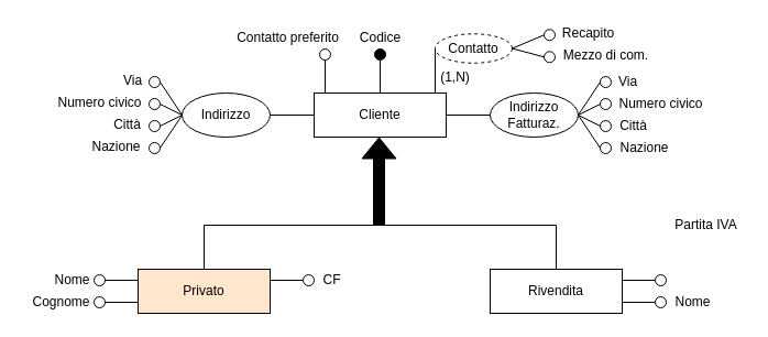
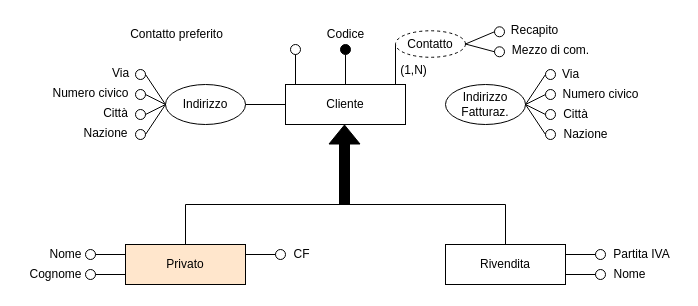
  <mxCell id="0" />
  <mxCell id="1" parent="0" />
  <mxCell id="2" value="Cliente" style="rounded=0;whiteSpace=wrap;html=1;strokeWidth=1;perimeterSpacing=0;" parent="1" vertex="1"><mxGeometry x="285" y="84" width="120" height="40" as="geometry" /></mxCell>
  <mxCell id="3" value="" style="endArrow=none;html=1;rounded=0;fillColor=#000000;entryX=0.166;entryY=0;entryDx=0;entryDy=0;entryPerimeter=0;exitX=0.5;exitY=1;exitDx=0;exitDy=0;" parent="1" source="4" edge="1"><mxGeometry width="50" height="50" relative="1" as="geometry"><mxPoint x="345.08" y="64" as="sourcePoint" /><mxPoint x="345" y="84" as="targetPoint" /></mxGeometry></mxCell>
  <mxCell id="4" value="" style="ellipse;whiteSpace=wrap;html=1;aspect=fixed;strokeWidth=1;fillColor=#000000;" parent="1" vertex="1"><mxGeometry x="340" y="44" width="10" height="10" as="geometry" /></mxCell>
  <mxCell id="5" value="Codice" style="text;html=1;align=center;verticalAlign=middle;resizable=0;points=[];autosize=1;strokeColor=none;fillColor=none;" parent="1" vertex="1"><mxGeometry x="320" y="24" width="50" height="20" as="geometry" /></mxCell>
  <mxCell id="6" value="" style="endArrow=none;html=1;rounded=0;fillColor=#000000;entryX=0.166;entryY=0;entryDx=0;entryDy=0;entryPerimeter=0;exitX=0;exitY=0.5;exitDx=0;exitDy=0;" parent="1" source="59" edge="1"><mxGeometry width="50" height="50" relative="1" as="geometry"><mxPoint x="395" y="54" as="sourcePoint" /><mxPoint x="395" y="84" as="targetPoint" /></mxGeometry></mxCell>
  <mxCell id="7" value="" style="ellipse;whiteSpace=wrap;html=1;aspect=fixed;strokeWidth=1;fillColor=none;" parent="1" vertex="1"><mxGeometry x="545" y="69" width="10" height="10" as="geometry" /></mxCell>
  <mxCell id="8" value="Indirizzo" style="ellipse;whiteSpace=wrap;html=1;" parent="1" vertex="1"><mxGeometry x="165" y="84" width="80" height="40" as="geometry" /></mxCell>
  <mxCell id="9" value="Indirizzo&lt;br&gt;Fatturaz." style="ellipse;whiteSpace=wrap;html=1;" parent="1" vertex="1"><mxGeometry x="445" y="84" width="80" height="40" as="geometry" /></mxCell>
- <mxCell id="10" value="" style="endArrow=none;html=1;rounded=0;exitX=1;exitY=0.5;exitDx=0;exitDy=0;entryX=0;entryY=0.5;entryDx=0;entryDy=0;" parent="1" source="2" target="9" edge="1"><mxGeometry width="50" height="50" relative="1" as="geometry"><mxPoint x="405" y="114" as="sourcePoint" /><mxPoint x="455" y="64" as="targetPoint" /></mxGeometry></mxCell>
  <mxCell id="11" value="" style="endArrow=none;html=1;rounded=0;entryX=0;entryY=0.5;entryDx=0;entryDy=0;exitX=1;exitY=0.5;exitDx=0;exitDy=0;" parent="1" source="8" target="2" edge="1"><mxGeometry width="50" height="50" relative="1" as="geometry"><mxPoint x="205" y="134" as="sourcePoint" /><mxPoint x="255" y="84" as="targetPoint" /></mxGeometry></mxCell>
  <mxCell id="12" value="" style="ellipse;whiteSpace=wrap;html=1;aspect=fixed;strokeWidth=1;fillColor=none;" parent="1" vertex="1"><mxGeometry x="545" y="89" width="10" height="10" as="geometry" /></mxCell>
  <mxCell id="13" value="" style="ellipse;whiteSpace=wrap;html=1;aspect=fixed;strokeWidth=1;fillColor=none;" parent="1" vertex="1"><mxGeometry x="545" y="129" width="10" height="10" as="geometry" /></mxCell>
  <mxCell id="14" value="" style="endArrow=none;html=1;rounded=0;exitX=1;exitY=0.5;exitDx=0;exitDy=0;entryX=0;entryY=0.5;entryDx=0;entryDy=0;" parent="1" source="9" target="7" edge="1"><mxGeometry width="50" height="50" relative="1" as="geometry"><mxPoint x="515" y="134" as="sourcePoint" /><mxPoint x="565" y="84" as="targetPoint" /></mxGeometry></mxCell>
  <mxCell id="15" value="" style="endArrow=none;html=1;rounded=0;entryX=0;entryY=0.5;entryDx=0;entryDy=0;" parent="1" target="12" edge="1"><mxGeometry width="50" height="50" relative="1" as="geometry"><mxPoint x="525" y="104" as="sourcePoint" /><mxPoint x="565" y="84" as="targetPoint" /></mxGeometry></mxCell>
  <mxCell id="16" value="" style="endArrow=none;html=1;rounded=0;exitX=1;exitY=0.5;exitDx=0;exitDy=0;entryX=0;entryY=0.5;entryDx=0;entryDy=0;" parent="1" source="9" target="13" edge="1"><mxGeometry width="50" height="50" relative="1" as="geometry"><mxPoint x="515" y="134" as="sourcePoint" /><mxPoint x="565" y="84" as="targetPoint" /></mxGeometry></mxCell>
  <mxCell id="17" value="Via" style="text;html=1;align=center;verticalAlign=middle;resizable=0;points=[];autosize=1;strokeColor=none;fillColor=none;" parent="1" vertex="1"><mxGeometry x="555" y="64" width="30" height="20" as="geometry" /></mxCell>
  <mxCell id="18" value="Numero civico" style="text;html=1;align=center;verticalAlign=middle;resizable=0;points=[];autosize=1;strokeColor=none;fillColor=none;" parent="1" vertex="1"><mxGeometry x="555" y="84" width="90" height="20" as="geometry" /></mxCell>
  <mxCell id="19" value="Città" style="text;html=1;align=center;verticalAlign=middle;resizable=0;points=[];autosize=1;strokeColor=none;fillColor=none;" parent="1" vertex="1"><mxGeometry x="555" y="104" width="40" height="20" as="geometry" /></mxCell>
  <mxCell id="20" value="" style="ellipse;whiteSpace=wrap;html=1;aspect=fixed;strokeWidth=1;fillColor=none;" parent="1" vertex="1"><mxGeometry x="545" y="109" width="10" height="10" as="geometry" /></mxCell>
  <mxCell id="21" value="" style="endArrow=none;html=1;rounded=0;exitX=1;exitY=0.5;exitDx=0;exitDy=0;entryX=0;entryY=0.5;entryDx=0;entryDy=0;" parent="1" source="9" target="20" edge="1"><mxGeometry width="50" height="50" relative="1" as="geometry"><mxPoint x="565" y="124" as="sourcePoint" /><mxPoint x="615" y="74" as="targetPoint" /></mxGeometry></mxCell>
  <mxCell id="22" value="Nazione" style="text;html=1;align=center;verticalAlign=middle;resizable=0;points=[];autosize=1;strokeColor=none;fillColor=none;" parent="1" vertex="1"><mxGeometry x="555" y="124" width="60" height="20" as="geometry" /></mxCell>
  <mxCell id="23" value="" style="ellipse;whiteSpace=wrap;html=1;aspect=fixed;strokeWidth=1;fillColor=none;" parent="1" vertex="1"><mxGeometry x="135" y="69" width="10" height="10" as="geometry" /></mxCell>
  <mxCell id="24" value="" style="ellipse;whiteSpace=wrap;html=1;aspect=fixed;strokeWidth=1;fillColor=none;" parent="1" vertex="1"><mxGeometry x="135" y="89" width="10" height="10" as="geometry" /></mxCell>
  <mxCell id="25" value="" style="ellipse;whiteSpace=wrap;html=1;aspect=fixed;strokeWidth=1;fillColor=none;" parent="1" vertex="1"><mxGeometry x="135" y="129" width="10" height="10" as="geometry" /></mxCell>
  <mxCell id="26" value="" style="endArrow=none;html=1;rounded=0;entryX=1;entryY=0.5;entryDx=0;entryDy=0;" parent="1" target="23" edge="1"><mxGeometry width="50" height="50" relative="1" as="geometry"><mxPoint x="165" y="104" as="sourcePoint" /><mxPoint x="185" y="79" as="targetPoint" /></mxGeometry></mxCell>
  <mxCell id="27" value="" style="endArrow=none;html=1;rounded=0;entryX=1;entryY=0.5;entryDx=0;entryDy=0;" parent="1" target="24" edge="1"><mxGeometry width="50" height="50" relative="1" as="geometry"><mxPoint x="165" y="104" as="sourcePoint" /><mxPoint x="185" y="89" as="targetPoint" /></mxGeometry></mxCell>
  <mxCell id="28" value="" style="endArrow=none;html=1;rounded=0;entryX=1;entryY=0.5;entryDx=0;entryDy=0;" parent="1" target="25" edge="1"><mxGeometry width="50" height="50" relative="1" as="geometry"><mxPoint x="165" y="104" as="sourcePoint" /><mxPoint x="155" y="129" as="targetPoint" /></mxGeometry></mxCell>
  <mxCell id="29" value="Via" style="text;html=1;align=center;verticalAlign=middle;resizable=0;points=[];autosize=1;strokeColor=none;fillColor=none;" parent="1" vertex="1"><mxGeometry x="105" y="63" width="30" height="20" as="geometry" /></mxCell>
  <mxCell id="30" value="Numero civico" style="text;html=1;align=center;verticalAlign=middle;resizable=0;points=[];autosize=1;strokeColor=none;fillColor=none;" parent="1" vertex="1"><mxGeometry x="45" y="83" width="90" height="20" as="geometry" /></mxCell>
  <mxCell id="31" value="Città" style="text;html=1;align=center;verticalAlign=middle;resizable=0;points=[];autosize=1;strokeColor=none;fillColor=none;" parent="1" vertex="1"><mxGeometry x="95" y="103" width="40" height="20" as="geometry" /></mxCell>
  <mxCell id="32" value="" style="ellipse;whiteSpace=wrap;html=1;aspect=fixed;strokeWidth=1;fillColor=none;" parent="1" vertex="1"><mxGeometry x="135" y="109" width="10" height="10" as="geometry" /></mxCell>
  <mxCell id="33" value="" style="endArrow=none;html=1;rounded=0;entryX=1;entryY=0.5;entryDx=0;entryDy=0;" parent="1" target="32" edge="1"><mxGeometry width="50" height="50" relative="1" as="geometry"><mxPoint x="165" y="104" as="sourcePoint" /><mxPoint x="185" y="109" as="targetPoint" /></mxGeometry></mxCell>
  <mxCell id="34" value="Nazione" style="text;html=1;align=center;verticalAlign=middle;resizable=0;points=[];autosize=1;strokeColor=none;fillColor=none;" parent="1" vertex="1"><mxGeometry x="75" y="123" width="60" height="20" as="geometry" /></mxCell>
  <mxCell id="35" value="" style="ellipse;whiteSpace=wrap;html=1;aspect=fixed;strokeWidth=1;fillColor=none;" parent="1" vertex="1"><mxGeometry x="290" y="44" width="10" height="10" as="geometry" /></mxCell>
  <mxCell id="36" value="" style="endArrow=none;html=1;rounded=0;entryX=0.5;entryY=1;entryDx=0;entryDy=0;" parent="1" target="35" edge="1"><mxGeometry width="50" height="50" relative="1" as="geometry"><mxPoint x="295" y="84" as="sourcePoint" /><mxPoint x="375" y="64" as="targetPoint" /></mxGeometry></mxCell>
- <mxCell id="37" value="Contatto preferito" style="text;html=1;align=center;verticalAlign=middle;resizable=0;points=[];autosize=1;strokeColor=none;fillColor=none;" parent="1" vertex="1"><mxGeometry x="206" y="24" width="110" height="20" as="geometry" /></mxCell>
+ <mxCell id="37" value="Contatto preferito" style="text;html=1;align=center;verticalAlign=middle;resizable=0;points=[];autosize=1;strokeColor=none;fillColor=none;" parent="1" vertex="1"><mxGeometry x="121" y="24" width="110" height="20" as="geometry" /></mxCell>
  <mxCell id="38" value="Privato" style="rounded=0;whiteSpace=wrap;html=1;strokeWidth=1;perimeterSpacing=0;fillColor=#ffe6cc;" parent="1" vertex="1"><mxGeometry x="125" y="244" width="120" height="40" as="geometry" /></mxCell>
  <mxCell id="39" value="Rivendita" style="rounded=0;whiteSpace=wrap;html=1;strokeWidth=1;perimeterSpacing=0;" parent="1" vertex="1"><mxGeometry x="445" y="244" width="120" height="40" as="geometry" /></mxCell>
  <mxCell id="40" value="" style="endArrow=none;html=1;rounded=0;" parent="1" edge="1"><mxGeometry width="50" height="50" relative="1" as="geometry"><mxPoint x="185" y="204" as="sourcePoint" /><mxPoint x="505" y="204" as="targetPoint" /></mxGeometry></mxCell>
  <mxCell id="41" value="" style="endArrow=none;html=1;rounded=0;exitX=0.5;exitY=0;exitDx=0;exitDy=0;" parent="1" source="38" edge="1"><mxGeometry width="50" height="50" relative="1" as="geometry"><mxPoint x="155" y="224" as="sourcePoint" /><mxPoint x="185" y="204" as="targetPoint" /></mxGeometry></mxCell>
  <mxCell id="42" value="" style="endArrow=none;html=1;rounded=0;exitX=0.5;exitY=0;exitDx=0;exitDy=0;" parent="1" source="39" edge="1"><mxGeometry width="50" height="50" relative="1" as="geometry"><mxPoint x="485" y="224" as="sourcePoint" /><mxPoint x="505" y="204" as="targetPoint" /></mxGeometry></mxCell>
  <mxCell id="43" value="" style="shape=flexArrow;endArrow=classic;html=1;rounded=0;fillColor=#000000;" parent="1" edge="1"><mxGeometry width="50" height="50" relative="1" as="geometry"><mxPoint x="344" y="204" as="sourcePoint" /><mxPoint x="344" y="124" as="targetPoint" /></mxGeometry></mxCell>
  <mxCell id="44" value="" style="ellipse;whiteSpace=wrap;html=1;aspect=fixed;strokeWidth=1;fillColor=none;" parent="1" vertex="1"><mxGeometry x="85" y="249" width="10" height="10" as="geometry" /></mxCell>
  <mxCell id="45" value="" style="endArrow=none;html=1;rounded=0;fillColor=#000000;exitX=1;exitY=0.5;exitDx=0;exitDy=0;entryX=0;entryY=0.25;entryDx=0;entryDy=0;" parent="1" source="44" target="38" edge="1"><mxGeometry width="50" height="50" relative="1" as="geometry"><mxPoint x="75" y="254" as="sourcePoint" /><mxPoint x="125" y="204" as="targetPoint" /></mxGeometry></mxCell>
  <mxCell id="46" value="Nome" style="text;html=1;align=center;verticalAlign=middle;resizable=0;points=[];autosize=1;strokeColor=none;fillColor=none;" parent="1" vertex="1"><mxGeometry x="40" y="244" width="50" height="20" as="geometry" /></mxCell>
  <mxCell id="47" value="" style="ellipse;whiteSpace=wrap;html=1;aspect=fixed;strokeWidth=1;fillColor=none;" parent="1" vertex="1"><mxGeometry x="85" y="269" width="10" height="10" as="geometry" /></mxCell>
  <mxCell id="48" value="" style="endArrow=none;html=1;rounded=0;fillColor=#000000;entryX=0;entryY=0.75;entryDx=0;entryDy=0;" parent="1" target="38" edge="1"><mxGeometry width="50" height="50" relative="1" as="geometry"><mxPoint x="95" y="274" as="sourcePoint" /><mxPoint x="115" y="224" as="targetPoint" /></mxGeometry></mxCell>
  <mxCell id="49" value="Cognome" style="text;html=1;align=center;verticalAlign=middle;resizable=0;points=[];autosize=1;strokeColor=none;fillColor=none;" parent="1" vertex="1"><mxGeometry x="20" y="264" width="70" height="20" as="geometry" /></mxCell>
  <mxCell id="50" value="" style="ellipse;whiteSpace=wrap;html=1;aspect=fixed;strokeWidth=1;fillColor=none;" parent="1" vertex="1"><mxGeometry x="275" y="249" width="10" height="10" as="geometry" /></mxCell>
  <mxCell id="51" value="" style="endArrow=none;html=1;rounded=0;fillColor=#000000;exitX=0;exitY=0.5;exitDx=0;exitDy=0;entryX=1;entryY=0.25;entryDx=0;entryDy=0;" parent="1" source="50" target="38" edge="1"><mxGeometry width="50" height="50" relative="1" as="geometry"><mxPoint x="185" y="313.44" as="sourcePoint" /><mxPoint x="159.96" y="284" as="targetPoint" /></mxGeometry></mxCell>
  <mxCell id="52" value="CF" style="text;html=1;align=center;verticalAlign=middle;resizable=0;points=[];autosize=1;strokeColor=none;fillColor=none;" parent="1" vertex="1"><mxGeometry x="286" y="244" width="30" height="20" as="geometry" /></mxCell>
  <mxCell id="53" value="" style="ellipse;whiteSpace=wrap;html=1;aspect=fixed;strokeWidth=1;fillColor=none;" parent="1" vertex="1"><mxGeometry x="595" y="249" width="10" height="10" as="geometry" /></mxCell>
  <mxCell id="54" value="" style="ellipse;whiteSpace=wrap;html=1;aspect=fixed;strokeWidth=1;fillColor=none;" parent="1" vertex="1"><mxGeometry x="595" y="269" width="10" height="10" as="geometry" /></mxCell>
- <mxCell id="55" value="Partita IVA" style="text;html=1;align=center;verticalAlign=middle;resizable=0;points=[];autosize=1;strokeColor=none;fillColor=none;" parent="1" vertex="1"><mxGeometry x="606" y="194" width="70" height="20" as="geometry" /></mxCell>
+ <mxCell id="55" value="Partita IVA" style="text;html=1;align=center;verticalAlign=middle;resizable=0;points=[];autosize=1;strokeColor=none;fillColor=none;" parent="1" vertex="1"><mxGeometry x="606" y="244" width="70" height="20" as="geometry" /></mxCell>
  <mxCell id="56" value="Nome" style="text;html=1;align=center;verticalAlign=middle;resizable=0;points=[];autosize=1;strokeColor=none;fillColor=none;" parent="1" vertex="1"><mxGeometry x="604" y="264" width="50" height="20" as="geometry" /></mxCell>
  <mxCell id="57" value="" style="endArrow=none;html=1;rounded=0;fillColor=#000000;entryX=0;entryY=0.5;entryDx=0;entryDy=0;exitX=1;exitY=0.25;exitDx=0;exitDy=0;" parent="1" source="39" target="53" edge="1"><mxGeometry width="50" height="50" relative="1" as="geometry"><mxPoint x="595" y="304" as="sourcePoint" /><mxPoint x="645" y="254" as="targetPoint" /></mxGeometry></mxCell>
  <mxCell id="58" value="" style="endArrow=none;html=1;rounded=0;fillColor=#000000;exitX=1;exitY=0.75;exitDx=0;exitDy=0;entryX=0;entryY=0.5;entryDx=0;entryDy=0;" parent="1" source="39" target="54" edge="1"><mxGeometry width="50" height="50" relative="1" as="geometry"><mxPoint x="595" y="304" as="sourcePoint" /><mxPoint x="645" y="254" as="targetPoint" /></mxGeometry></mxCell>
  <mxCell id="59" value="Contatto" style="ellipse;whiteSpace=wrap;html=1;dashed=1;" parent="1" vertex="1"><mxGeometry x="395" y="30.28" width="70" height="26.5" as="geometry" /></mxCell>
  <mxCell id="60" value="(1,N)" style="text;html=1;align=center;verticalAlign=middle;resizable=0;points=[];autosize=1;strokeColor=none;fillColor=none;" parent="1" vertex="1"><mxGeometry x="393" y="60.28" width="40" height="20" as="geometry" /></mxCell>
  <mxCell id="61" value="" style="ellipse;whiteSpace=wrap;html=1;aspect=fixed;strokeWidth=1;fillColor=none;" parent="1" vertex="1"><mxGeometry x="494" y="26.28" width="10" height="10" as="geometry" /></mxCell>
  <mxCell id="62" value="" style="ellipse;whiteSpace=wrap;html=1;aspect=fixed;strokeWidth=1;fillColor=none;" parent="1" vertex="1"><mxGeometry x="494" y="46.28" width="10" height="10" as="geometry" /></mxCell>
  <mxCell id="63" value="" style="endArrow=none;html=1;rounded=0;entryX=0;entryY=0.5;entryDx=0;entryDy=0;exitX=1;exitY=0.5;exitDx=0;exitDy=0;" parent="1" source="59" target="61" edge="1"><mxGeometry width="50" height="50" relative="1" as="geometry"><mxPoint x="414" y="96.28" as="sourcePoint" /><mxPoint x="464" y="46.28" as="targetPoint" /></mxGeometry></mxCell>
  <mxCell id="64" value="" style="endArrow=none;html=1;rounded=0;entryX=0;entryY=0.5;entryDx=0;entryDy=0;exitX=1;exitY=0.5;exitDx=0;exitDy=0;" parent="1" source="59" target="62" edge="1"><mxGeometry width="50" height="50" relative="1" as="geometry"><mxPoint x="424" y="86.28" as="sourcePoint" /><mxPoint x="474" y="36.28" as="targetPoint" /></mxGeometry></mxCell>
  <mxCell id="65" value="Recapito" style="text;html=1;align=center;verticalAlign=middle;resizable=0;points=[];autosize=1;strokeColor=none;fillColor=none;" parent="1" vertex="1"><mxGeometry x="504" y="20.28" width="60" height="20" as="geometry" /></mxCell>
  <mxCell id="66" value="Mezzo di com." style="text;html=1;align=center;verticalAlign=middle;resizable=0;points=[];autosize=1;strokeColor=none;fillColor=none;" parent="1" vertex="1"><mxGeometry x="505" y="40.28" width="90" height="20" as="geometry" /></mxCell>
